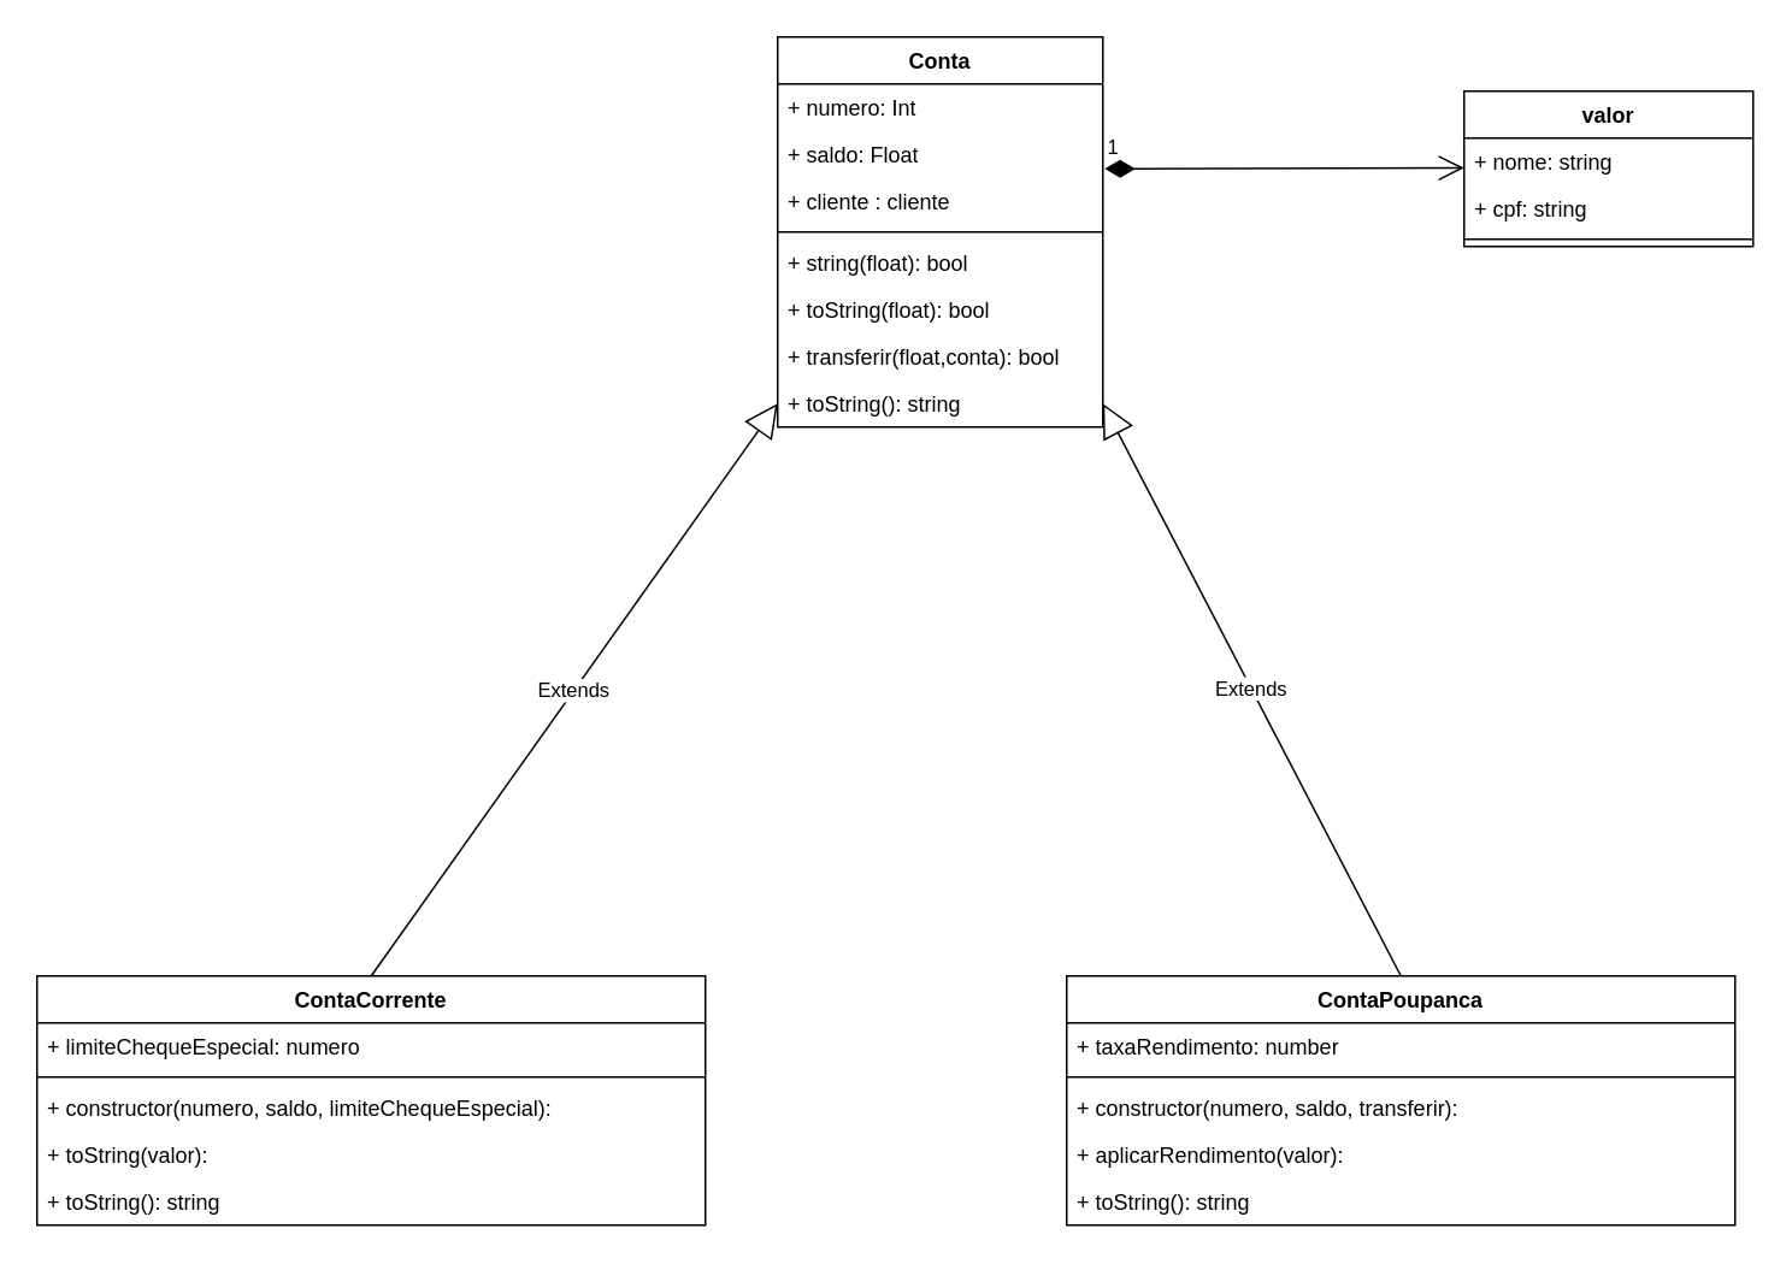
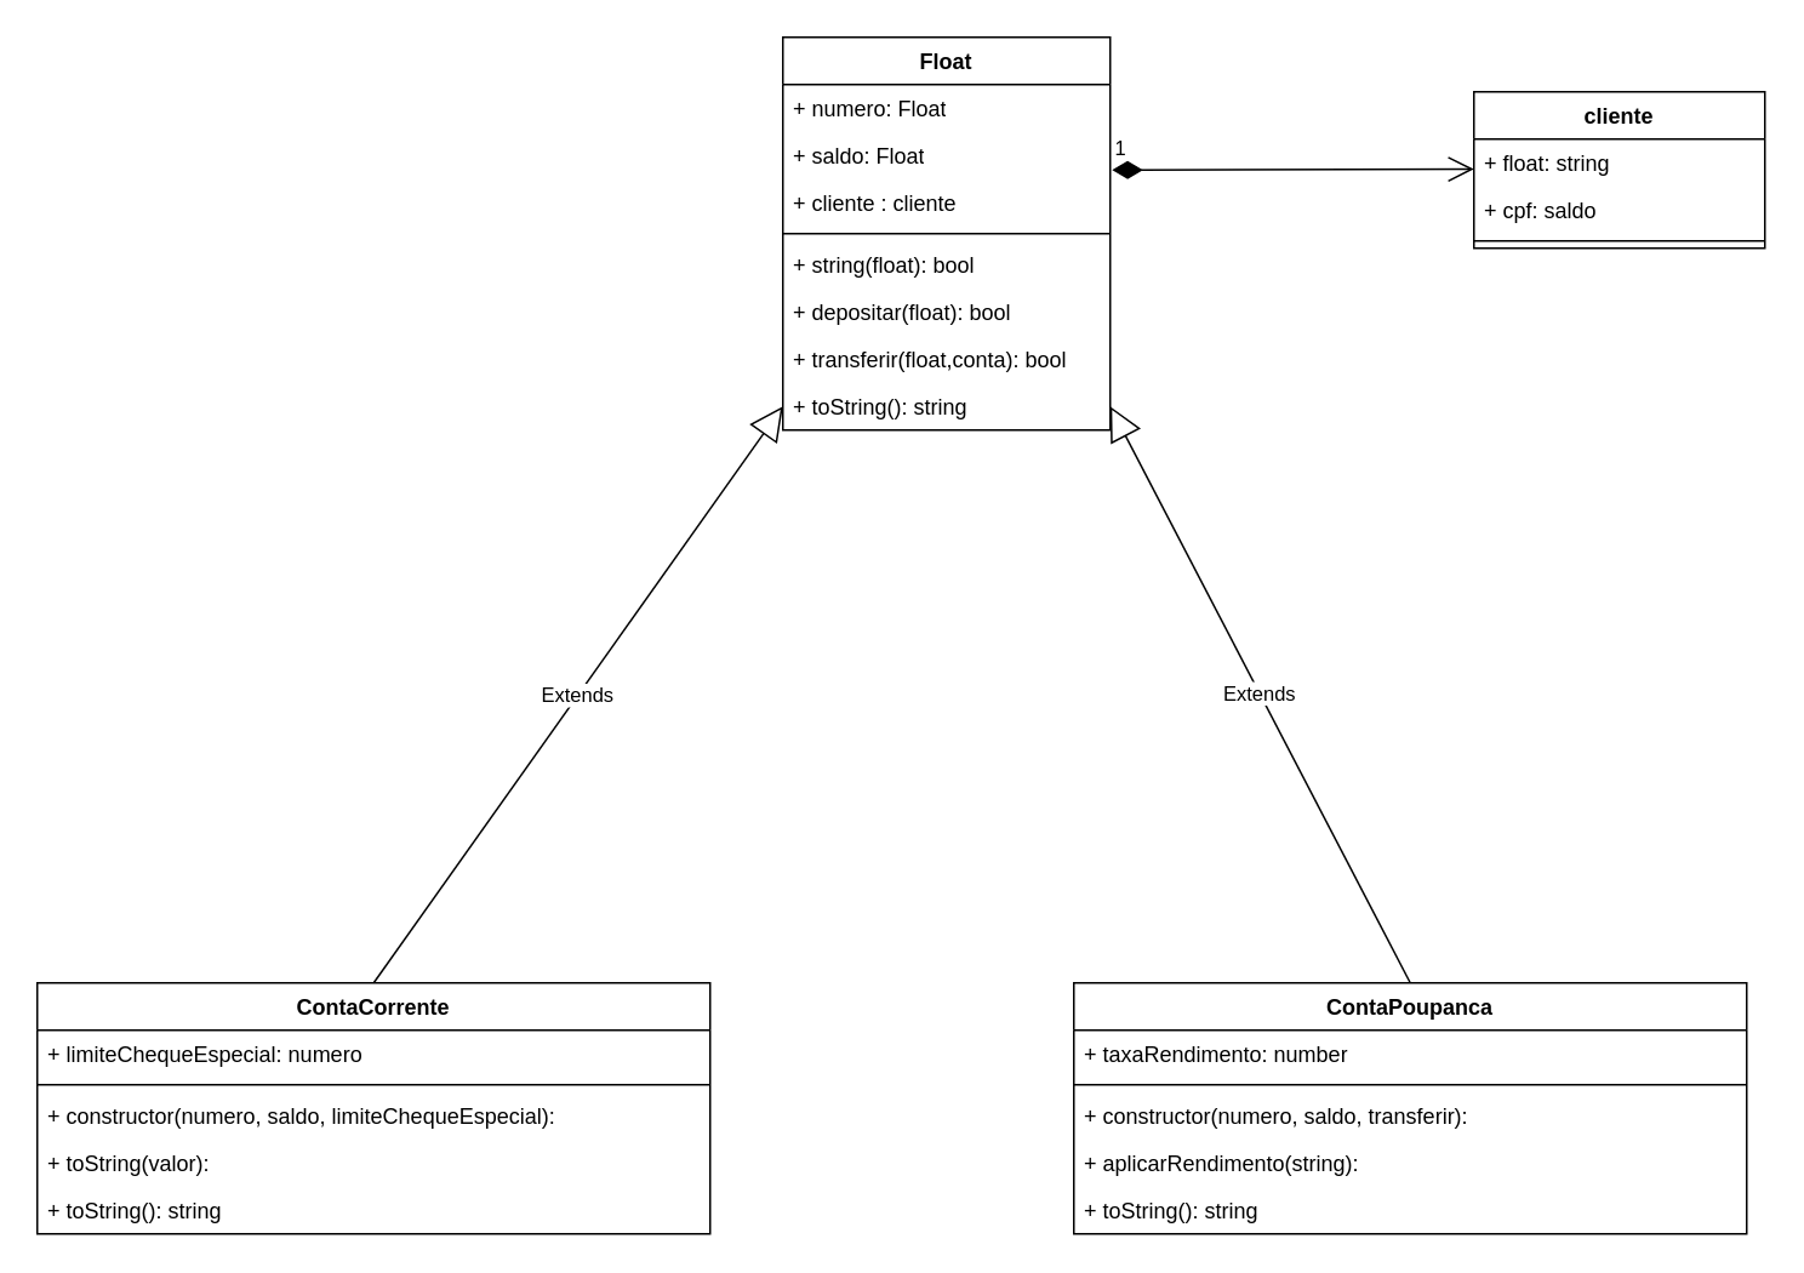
  <mxCell id="0" />
  <mxCell id="1" parent="0" />
- <mxCell id="2" value="Conta" style="swimlane;fontStyle=1;align=center;verticalAlign=top;childLayout=stackLayout;horizontal=1;startSize=26;horizontalStack=0;resizeParent=1;resizeParentMax=0;resizeLast=0;collapsible=1;marginBottom=0;whiteSpace=wrap;html=1;" parent="1" vertex="1"><mxGeometry x="430" y="20" width="180" height="216" as="geometry" /></mxCell>
- <mxCell id="3" value="+ numero: Int" style="text;strokeColor=none;fillColor=none;align=left;verticalAlign=top;spacingLeft=4;spacingRight=4;overflow=hidden;rotatable=0;points=[[0,0.5],[1,0.5]];portConstraint=eastwest;whiteSpace=wrap;html=1;" parent="2" vertex="1"><mxGeometry y="26" width="180" height="26" as="geometry" /></mxCell>
+ <mxCell id="2" value="Float" style="swimlane;fontStyle=1;align=center;verticalAlign=top;childLayout=stackLayout;horizontal=1;startSize=26;horizontalStack=0;resizeParent=1;resizeParentMax=0;resizeLast=0;collapsible=1;marginBottom=0;whiteSpace=wrap;html=1;" parent="1" vertex="1"><mxGeometry x="430" y="20" width="180" height="216" as="geometry" /></mxCell>
+ <mxCell id="3" value="+ numero: Float" style="text;strokeColor=none;fillColor=none;align=left;verticalAlign=top;spacingLeft=4;spacingRight=4;overflow=hidden;rotatable=0;points=[[0,0.5],[1,0.5]];portConstraint=eastwest;whiteSpace=wrap;html=1;" parent="2" vertex="1"><mxGeometry y="26" width="180" height="26" as="geometry" /></mxCell>
  <mxCell id="4" value="+ saldo: Float" style="text;strokeColor=none;fillColor=none;align=left;verticalAlign=top;spacingLeft=4;spacingRight=4;overflow=hidden;rotatable=0;points=[[0,0.5],[1,0.5]];portConstraint=eastwest;whiteSpace=wrap;html=1;" parent="2" vertex="1"><mxGeometry y="52" width="180" height="26" as="geometry" /></mxCell>
  <mxCell id="5" value="+ cliente : cliente" style="text;strokeColor=none;fillColor=none;align=left;verticalAlign=top;spacingLeft=4;spacingRight=4;overflow=hidden;rotatable=0;points=[[0,0.5],[1,0.5]];portConstraint=eastwest;whiteSpace=wrap;html=1;" vertex="1" parent="2"><mxGeometry y="78" width="180" height="26" as="geometry" /></mxCell>
  <mxCell id="6" value="" style="line;strokeWidth=1;fillColor=none;align=left;verticalAlign=middle;spacingTop=-1;spacingLeft=3;spacingRight=3;rotatable=0;labelPosition=right;points=[];portConstraint=eastwest;strokeColor=inherit;" parent="2" vertex="1"><mxGeometry y="104" width="180" height="8" as="geometry" /></mxCell>
  <mxCell id="7" value="+ string(float): bool&amp;nbsp;" style="text;strokeColor=none;fillColor=none;align=left;verticalAlign=top;spacingLeft=4;spacingRight=4;overflow=hidden;rotatable=0;points=[[0,0.5],[1,0.5]];portConstraint=eastwest;whiteSpace=wrap;html=1;" parent="2" vertex="1"><mxGeometry y="112" width="180" height="26" as="geometry" /></mxCell>
- <mxCell id="8" value="+ toString(float): bool&amp;nbsp;" style="text;strokeColor=none;fillColor=none;align=left;verticalAlign=top;spacingLeft=4;spacingRight=4;overflow=hidden;rotatable=0;points=[[0,0.5],[1,0.5]];portConstraint=eastwest;whiteSpace=wrap;html=1;" parent="2" vertex="1"><mxGeometry y="138" width="180" height="26" as="geometry" /></mxCell>
+ <mxCell id="8" value="+ depositar(float): bool&amp;nbsp;" style="text;strokeColor=none;fillColor=none;align=left;verticalAlign=top;spacingLeft=4;spacingRight=4;overflow=hidden;rotatable=0;points=[[0,0.5],[1,0.5]];portConstraint=eastwest;whiteSpace=wrap;html=1;" parent="2" vertex="1"><mxGeometry y="138" width="180" height="26" as="geometry" /></mxCell>
  <mxCell id="9" value="+ transferir(float,conta): bool&amp;nbsp;" style="text;strokeColor=none;fillColor=none;align=left;verticalAlign=top;spacingLeft=4;spacingRight=4;overflow=hidden;rotatable=0;points=[[0,0.5],[1,0.5]];portConstraint=eastwest;whiteSpace=wrap;html=1;" vertex="1" parent="2"><mxGeometry y="164" width="180" height="26" as="geometry" /></mxCell>
  <mxCell id="10" value="+ toString(): string&amp;nbsp;" style="text;strokeColor=none;fillColor=none;align=left;verticalAlign=top;spacingLeft=4;spacingRight=4;overflow=hidden;rotatable=0;points=[[0,0.5],[1,0.5]];portConstraint=eastwest;whiteSpace=wrap;html=1;" parent="2" vertex="1"><mxGeometry y="190" width="180" height="26" as="geometry" /></mxCell>
  <mxCell id="11" value="ContaCorrente" style="swimlane;fontStyle=1;align=center;verticalAlign=top;childLayout=stackLayout;horizontal=1;startSize=26;horizontalStack=0;resizeParent=1;resizeParentMax=0;resizeLast=0;collapsible=1;marginBottom=0;whiteSpace=wrap;html=1;" parent="1" vertex="1"><mxGeometry x="20" y="540" width="370" height="138" as="geometry" /></mxCell>
  <mxCell id="12" value="+ limiteChequeEspecial: numero" style="text;strokeColor=none;fillColor=none;align=left;verticalAlign=top;spacingLeft=4;spacingRight=4;overflow=hidden;rotatable=0;points=[[0,0.5],[1,0.5]];portConstraint=eastwest;whiteSpace=wrap;html=1;" parent="11" vertex="1"><mxGeometry y="26" width="370" height="26" as="geometry" /></mxCell>
  <mxCell id="13" value="" style="line;strokeWidth=1;fillColor=none;align=left;verticalAlign=middle;spacingTop=-1;spacingLeft=3;spacingRight=3;rotatable=0;labelPosition=right;points=[];portConstraint=eastwest;strokeColor=inherit;" parent="11" vertex="1"><mxGeometry y="52" width="370" height="8" as="geometry" /></mxCell>
  <mxCell id="14" value="+ constructor(numero, saldo, limiteChequeEspecial):&amp;nbsp;" style="text;strokeColor=none;fillColor=none;align=left;verticalAlign=top;spacingLeft=4;spacingRight=4;overflow=hidden;rotatable=0;points=[[0,0.5],[1,0.5]];portConstraint=eastwest;whiteSpace=wrap;html=1;" parent="11" vertex="1"><mxGeometry y="60" width="370" height="26" as="geometry" /></mxCell>
  <mxCell id="15" value="+ toString(valor):&amp;nbsp;" style="text;strokeColor=none;fillColor=none;align=left;verticalAlign=top;spacingLeft=4;spacingRight=4;overflow=hidden;rotatable=0;points=[[0,0.5],[1,0.5]];portConstraint=eastwest;whiteSpace=wrap;html=1;" parent="11" vertex="1"><mxGeometry y="86" width="370" height="26" as="geometry" /></mxCell>
  <mxCell id="16" value="+ toString(): string" style="text;strokeColor=none;fillColor=none;align=left;verticalAlign=top;spacingLeft=4;spacingRight=4;overflow=hidden;rotatable=0;points=[[0,0.5],[1,0.5]];portConstraint=eastwest;whiteSpace=wrap;html=1;" parent="11" vertex="1"><mxGeometry y="112" width="370" height="26" as="geometry" /></mxCell>
  <mxCell id="17" value="ContaPoupanca" style="swimlane;fontStyle=1;align=center;verticalAlign=top;childLayout=stackLayout;horizontal=1;startSize=26;horizontalStack=0;resizeParent=1;resizeParentMax=0;resizeLast=0;collapsible=1;marginBottom=0;whiteSpace=wrap;html=1;" parent="1" vertex="1"><mxGeometry x="590" y="540" width="370" height="138" as="geometry" /></mxCell>
  <mxCell id="18" value="+ taxaRendimento: number" style="text;strokeColor=none;fillColor=none;align=left;verticalAlign=top;spacingLeft=4;spacingRight=4;overflow=hidden;rotatable=0;points=[[0,0.5],[1,0.5]];portConstraint=eastwest;whiteSpace=wrap;html=1;" parent="17" vertex="1"><mxGeometry y="26" width="370" height="26" as="geometry" /></mxCell>
  <mxCell id="19" value="" style="line;strokeWidth=1;fillColor=none;align=left;verticalAlign=middle;spacingTop=-1;spacingLeft=3;spacingRight=3;rotatable=0;labelPosition=right;points=[];portConstraint=eastwest;strokeColor=inherit;" parent="17" vertex="1"><mxGeometry y="52" width="370" height="8" as="geometry" /></mxCell>
  <mxCell id="20" value="+ constructor(numero, saldo, transferir):&amp;nbsp;" style="text;strokeColor=none;fillColor=none;align=left;verticalAlign=top;spacingLeft=4;spacingRight=4;overflow=hidden;rotatable=0;points=[[0,0.5],[1,0.5]];portConstraint=eastwest;whiteSpace=wrap;html=1;" parent="17" vertex="1"><mxGeometry y="60" width="370" height="26" as="geometry" /></mxCell>
- <mxCell id="21" value="+ aplicarRendimento(valor):&amp;nbsp;" style="text;strokeColor=none;fillColor=none;align=left;verticalAlign=top;spacingLeft=4;spacingRight=4;overflow=hidden;rotatable=0;points=[[0,0.5],[1,0.5]];portConstraint=eastwest;whiteSpace=wrap;html=1;" parent="17" vertex="1"><mxGeometry y="86" width="370" height="26" as="geometry" /></mxCell>
+ <mxCell id="21" value="+ aplicarRendimento(string):&amp;nbsp;" style="text;strokeColor=none;fillColor=none;align=left;verticalAlign=top;spacingLeft=4;spacingRight=4;overflow=hidden;rotatable=0;points=[[0,0.5],[1,0.5]];portConstraint=eastwest;whiteSpace=wrap;html=1;" parent="17" vertex="1"><mxGeometry y="86" width="370" height="26" as="geometry" /></mxCell>
  <mxCell id="22" value="+ toString(): string" style="text;strokeColor=none;fillColor=none;align=left;verticalAlign=top;spacingLeft=4;spacingRight=4;overflow=hidden;rotatable=0;points=[[0,0.5],[1,0.5]];portConstraint=eastwest;whiteSpace=wrap;html=1;" parent="17" vertex="1"><mxGeometry y="112" width="370" height="26" as="geometry" /></mxCell>
  <mxCell id="23" value="Extends" style="endArrow=block;endSize=16;endFill=0;html=1;rounded=0;exitX=0.5;exitY=0;exitDx=0;exitDy=0;entryX=0;entryY=0.5;entryDx=0;entryDy=0;" parent="1" source="11" edge="1" target="10"><mxGeometry width="160" relative="1" as="geometry"><mxPoint x="430" y="240" as="sourcePoint" /><mxPoint x="360" y="220" as="targetPoint" /></mxGeometry></mxCell>
  <mxCell id="24" value="Extends" style="endArrow=block;endSize=16;endFill=0;html=1;rounded=0;exitX=0.5;exitY=0;exitDx=0;exitDy=0;entryX=1;entryY=0.5;entryDx=0;entryDy=0;" parent="1" source="17" edge="1" target="10"><mxGeometry width="160" relative="1" as="geometry"><mxPoint x="602.5" y="290" as="sourcePoint" /><mxPoint x="650" y="220" as="targetPoint" /></mxGeometry></mxCell>
- <mxCell id="25" value="valor" style="swimlane;fontStyle=1;align=center;verticalAlign=top;childLayout=stackLayout;horizontal=1;startSize=26;horizontalStack=0;resizeParent=1;resizeParentMax=0;resizeLast=0;collapsible=1;marginBottom=0;" vertex="1" parent="1"><mxGeometry x="810" y="50" width="160" height="86" as="geometry" /></mxCell>
- <mxCell id="26" value="+ nome: string " style="text;strokeColor=none;fillColor=none;align=left;verticalAlign=top;spacingLeft=4;spacingRight=4;overflow=hidden;rotatable=0;points=[[0,0.5],[1,0.5]];portConstraint=eastwest;" vertex="1" parent="25"><mxGeometry y="26" width="160" height="26" as="geometry" /></mxCell>
- <mxCell id="27" value="+ cpf: string" style="text;strokeColor=none;fillColor=none;align=left;verticalAlign=top;spacingLeft=4;spacingRight=4;overflow=hidden;rotatable=0;points=[[0,0.5],[1,0.5]];portConstraint=eastwest;" vertex="1" parent="25"><mxGeometry y="52" width="160" height="26" as="geometry" /></mxCell>
+ <mxCell id="25" value="cliente" style="swimlane;fontStyle=1;align=center;verticalAlign=top;childLayout=stackLayout;horizontal=1;startSize=26;horizontalStack=0;resizeParent=1;resizeParentMax=0;resizeLast=0;collapsible=1;marginBottom=0;" vertex="1" parent="1"><mxGeometry x="810" y="50" width="160" height="86" as="geometry" /></mxCell>
+ <mxCell id="26" value="+ float: string " style="text;strokeColor=none;fillColor=none;align=left;verticalAlign=top;spacingLeft=4;spacingRight=4;overflow=hidden;rotatable=0;points=[[0,0.5],[1,0.5]];portConstraint=eastwest;" vertex="1" parent="25"><mxGeometry y="26" width="160" height="26" as="geometry" /></mxCell>
+ <mxCell id="27" value="+ cpf: saldo" style="text;strokeColor=none;fillColor=none;align=left;verticalAlign=top;spacingLeft=4;spacingRight=4;overflow=hidden;rotatable=0;points=[[0,0.5],[1,0.5]];portConstraint=eastwest;" vertex="1" parent="25"><mxGeometry y="52" width="160" height="26" as="geometry" /></mxCell>
  <mxCell id="28" value="" style="line;strokeWidth=1;fillColor=none;align=left;verticalAlign=middle;spacingTop=-1;spacingLeft=3;spacingRight=3;rotatable=0;labelPosition=right;points=[];portConstraint=eastwest;strokeColor=inherit;" vertex="1" parent="25"><mxGeometry y="78" width="160" height="8" as="geometry" /></mxCell>
  <mxCell id="29" value="1" style="endArrow=open;html=1;endSize=12;startArrow=diamondThin;startSize=14;startFill=1;edgeStyle=orthogonalEdgeStyle;align=left;verticalAlign=bottom;exitX=1.006;exitY=0.808;exitDx=0;exitDy=0;exitPerimeter=0;" edge="1" parent="1" source="4"><mxGeometry x="-1" y="3" relative="1" as="geometry"><mxPoint x="650" y="92.5" as="sourcePoint" /><mxPoint x="810" y="92.5" as="targetPoint" /></mxGeometry></mxCell>
